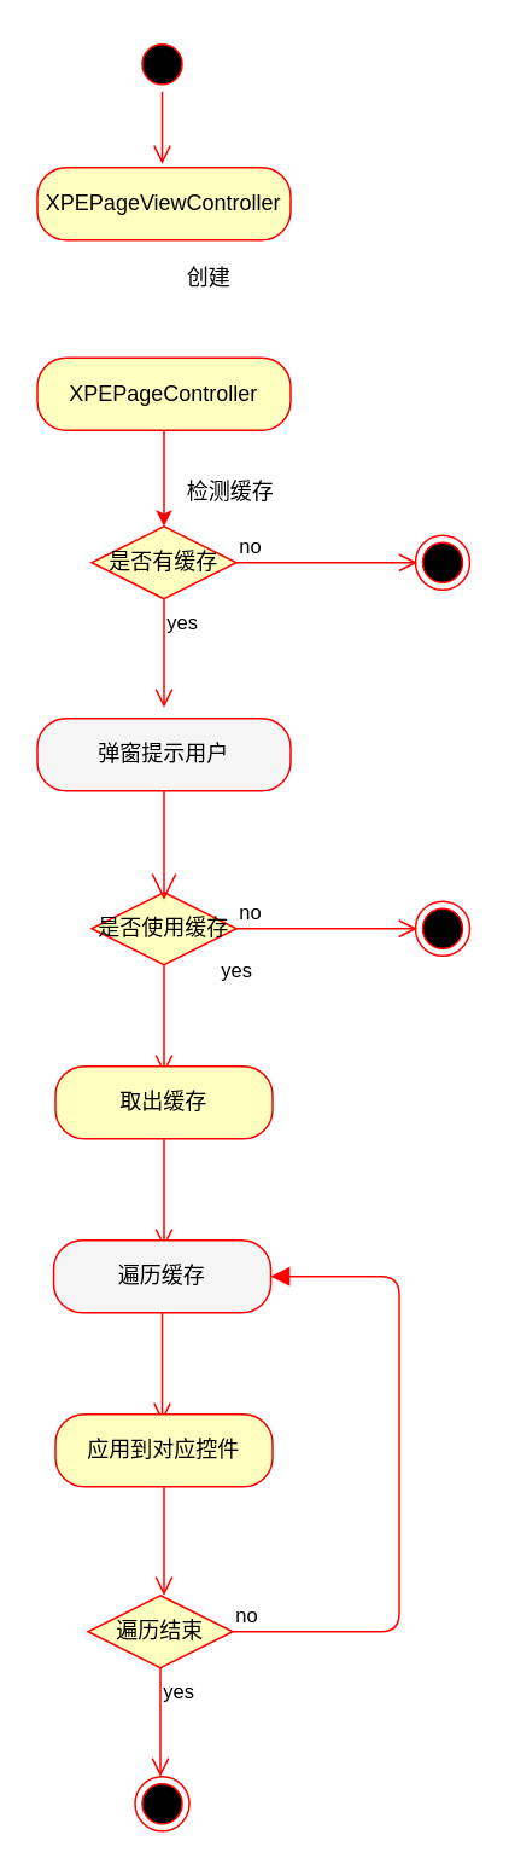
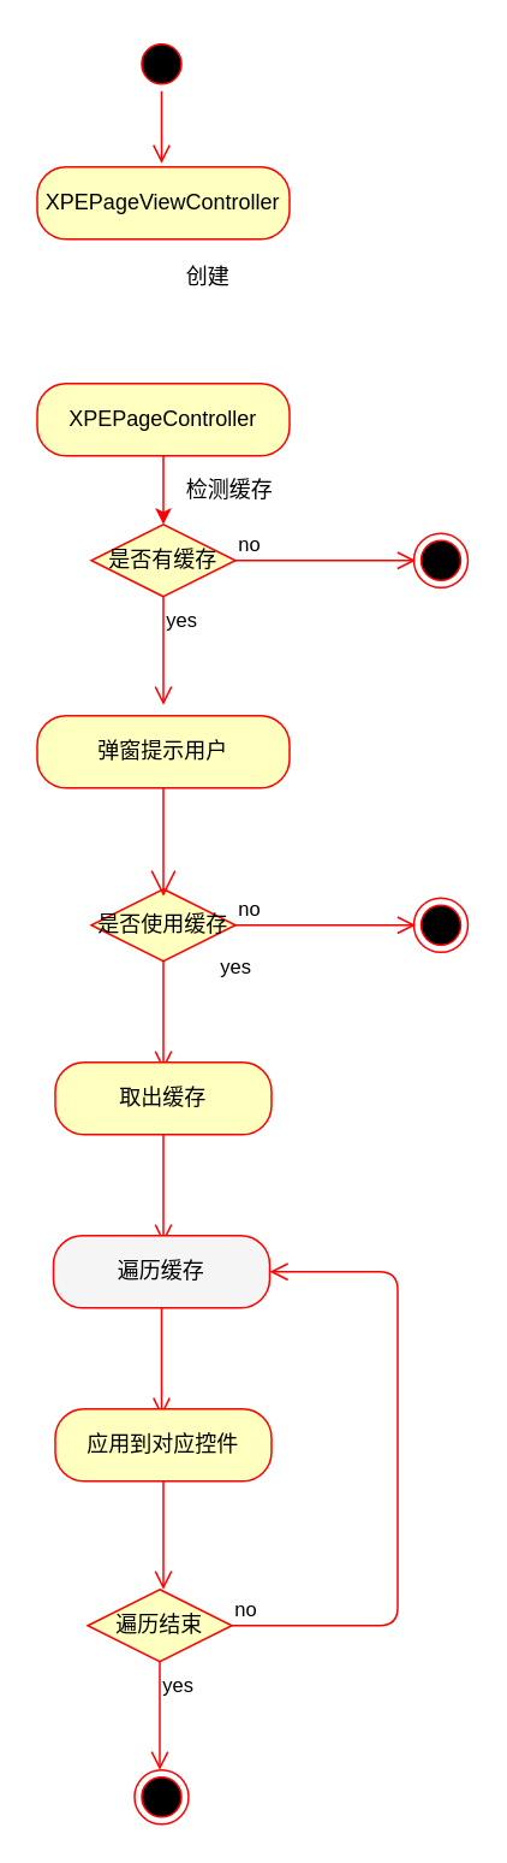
  <mxCell id="0" />
  <mxCell id="1" parent="0" />
  <mxCell id="2" value="" style="ellipse;html=1;shape=startState;fillColor=#000000;strokeColor=#ff0000;direction=west;" vertex="1" parent="1"><mxGeometry x="74" y="20" width="30" height="30" as="geometry" /></mxCell>
  <mxCell id="3" value="" style="edgeStyle=orthogonalEdgeStyle;html=1;verticalAlign=bottom;endArrow=open;endSize=8;strokeColor=#FF0000;" edge="1" source="2" parent="1"><mxGeometry relative="1" as="geometry"><mxPoint x="89" y="90" as="targetPoint" /></mxGeometry></mxCell>
  <mxCell id="4" value="XPEPageViewController" style="rounded=1;whiteSpace=wrap;html=1;arcSize=40;fontColor=#000000;fillColor=#ffffc0;strokeColor=#ff0000;" vertex="1" parent="1"><mxGeometry x="20" y="92" width="140" height="40" as="geometry" /></mxCell>
  <mxCell id="5" value="" style="edgeStyle=orthogonalEdgeStyle;rounded=0;orthogonalLoop=1;jettySize=auto;html=1;strokeColor=#FF0000;" edge="1" parent="1" source="6"><mxGeometry relative="1" as="geometry"><mxPoint x="90" y="290" as="targetPoint" /></mxGeometry></mxCell>
- <mxCell id="6" value="XPEPageController" style="rounded=1;whiteSpace=wrap;html=1;arcSize=40;fontColor=#000000;fillColor=#ffffc0;strokeColor=#ff0000;" vertex="1" parent="1"><mxGeometry x="20" y="197" width="140" height="40" as="geometry" /></mxCell>
- <mxCell id="7" value="弹窗提示用户" style="rounded=1;whiteSpace=wrap;html=1;arcSize=40;fontColor=#000000;fillColor=#f5f5f5;strokeColor=#ff0000;" vertex="1" parent="1"><mxGeometry x="20" y="396" width="140" height="40" as="geometry" /></mxCell>
+ <mxCell id="6" value="XPEPageController" style="rounded=1;whiteSpace=wrap;html=1;arcSize=40;fontColor=#000000;fillColor=#ffffc0;strokeColor=#ff0000;" vertex="1" parent="1"><mxGeometry x="20" y="212" width="140" height="40" as="geometry" /></mxCell>
+ <mxCell id="7" value="弹窗提示用户" style="rounded=1;whiteSpace=wrap;html=1;arcSize=40;fontColor=#000000;fillColor=#ffffc0;strokeColor=#ff0000;" vertex="1" parent="1"><mxGeometry x="20" y="396" width="140" height="40" as="geometry" /></mxCell>
  <mxCell id="8" value="创建" style="text;html=1;resizable=0;points=[];autosize=1;align=left;verticalAlign=top;spacingTop=-4;" vertex="1" parent="1"><mxGeometry x="101" y="143" width="40" height="20" as="geometry" /></mxCell>
  <mxCell id="9" value="是否有缓存" style="rhombus;whiteSpace=wrap;html=1;fillColor=#ffffc0;strokeColor=#ff0000;direction=west;" vertex="1" parent="1"><mxGeometry x="50" y="290" width="80" height="40" as="geometry" /></mxCell>
  <mxCell id="10" value="no" style="edgeStyle=orthogonalEdgeStyle;html=1;align=left;verticalAlign=bottom;endArrow=open;endSize=8;strokeColor=#ff0000;" edge="1" source="9" parent="1"><mxGeometry x="-1" relative="1" as="geometry"><mxPoint x="230" y="310" as="targetPoint" /></mxGeometry></mxCell>
  <mxCell id="11" value="yes" style="edgeStyle=orthogonalEdgeStyle;html=1;align=left;verticalAlign=top;endArrow=open;endSize=8;strokeColor=#ff0000;" edge="1" source="9" parent="1"><mxGeometry x="-1" relative="1" as="geometry"><mxPoint x="90" y="390" as="targetPoint" /></mxGeometry></mxCell>
  <mxCell id="12" value="" style="ellipse;html=1;shape=endState;fillColor=#000000;strokeColor=#ff0000;" vertex="1" parent="1"><mxGeometry x="229" y="295" width="30" height="30" as="geometry" /></mxCell>
  <mxCell id="13" value="是否使用缓存" style="rhombus;whiteSpace=wrap;html=1;fillColor=#ffffc0;strokeColor=#ff0000;" vertex="1" parent="1"><mxGeometry x="50" y="492" width="80" height="40" as="geometry" /></mxCell>
  <mxCell id="14" value="no" style="edgeStyle=orthogonalEdgeStyle;html=1;align=left;verticalAlign=bottom;endArrow=open;endSize=8;strokeColor=#ff0000;" edge="1" source="13" parent="1"><mxGeometry x="-1" relative="1" as="geometry"><mxPoint x="230" y="512" as="targetPoint" /></mxGeometry></mxCell>
  <mxCell id="15" value="yes" style="edgeStyle=orthogonalEdgeStyle;html=1;align=left;verticalAlign=top;endArrow=open;endSize=8;strokeColor=#ff0000;" edge="1" source="13" parent="1"><mxGeometry x="-1" y="32" relative="1" as="geometry"><mxPoint x="90" y="592" as="targetPoint" /><mxPoint x="-2" y="-10" as="offset" /></mxGeometry></mxCell>
  <mxCell id="16" value="" style="endArrow=open;endFill=1;endSize=12;html=1;strokeColor=#FF0000;" edge="1" parent="1"><mxGeometry width="160" relative="1" as="geometry"><mxPoint x="90" y="436" as="sourcePoint" /><mxPoint x="90" y="496" as="targetPoint" /></mxGeometry></mxCell>
  <mxCell id="17" value="" style="ellipse;html=1;shape=endState;fillColor=#000000;strokeColor=#ff0000;" vertex="1" parent="1"><mxGeometry x="229" y="497" width="30" height="30" as="geometry" /></mxCell>
  <mxCell id="18" value="检测缓存" style="text;html=1;resizable=0;points=[];autosize=1;align=left;verticalAlign=top;spacingTop=-4;" vertex="1" parent="1"><mxGeometry x="101" y="261" width="60" height="20" as="geometry" /></mxCell>
  <mxCell id="19" value="取出缓存" style="rounded=1;whiteSpace=wrap;html=1;arcSize=40;fontColor=#000000;fillColor=#ffffc0;strokeColor=#ff0000;" vertex="1" parent="1"><mxGeometry x="30" y="588" width="120" height="40" as="geometry" /></mxCell>
  <mxCell id="20" value="" style="edgeStyle=orthogonalEdgeStyle;html=1;verticalAlign=bottom;endArrow=open;endSize=8;strokeColor=#ff0000;" edge="1" source="19" parent="1"><mxGeometry relative="1" as="geometry"><mxPoint x="90" y="688" as="targetPoint" /></mxGeometry></mxCell>
  <mxCell id="21" value="遍历缓存" style="rounded=1;whiteSpace=wrap;html=1;arcSize=40;fontColor=#000000;fillColor=#f5f5f5;strokeColor=#ff0000;" vertex="1" parent="1"><mxGeometry x="29" y="684" width="120" height="40" as="geometry" /></mxCell>
  <mxCell id="22" value="" style="edgeStyle=orthogonalEdgeStyle;html=1;verticalAlign=bottom;endArrow=open;endSize=8;strokeColor=#ff0000;" edge="1" source="21" parent="1"><mxGeometry relative="1" as="geometry"><mxPoint x="89" y="784" as="targetPoint" /></mxGeometry></mxCell>
  <mxCell id="23" value="应用到对应控件" style="rounded=1;whiteSpace=wrap;html=1;arcSize=40;fontColor=#000000;fillColor=#ffffc0;strokeColor=#ff0000;" vertex="1" parent="1"><mxGeometry x="30" y="780" width="120" height="40" as="geometry" /></mxCell>
  <mxCell id="24" value="" style="edgeStyle=orthogonalEdgeStyle;html=1;verticalAlign=bottom;endArrow=open;endSize=8;strokeColor=#ff0000;" edge="1" source="23" parent="1"><mxGeometry relative="1" as="geometry"><mxPoint x="90" y="880" as="targetPoint" /></mxGeometry></mxCell>
  <mxCell id="25" value="遍历结束" style="rhombus;whiteSpace=wrap;html=1;fillColor=#ffffc0;strokeColor=#ff0000;" vertex="1" parent="1"><mxGeometry x="48" y="880" width="80" height="40" as="geometry" /></mxCell>
- <mxCell id="26" value="no" style="edgeStyle=orthogonalEdgeStyle;html=1;align=left;verticalAlign=bottom;endArrow=block;endSize=8;strokeColor=#ff0000;entryX=1;entryY=0.5;entryDx=0;entryDy=0;" edge="1" source="25" parent="1" target="21"><mxGeometry x="-1" relative="1" as="geometry"><mxPoint x="220" y="700" as="targetPoint" /><Array as="points"><mxPoint x="220" y="900" /><mxPoint x="220" y="704" /></Array></mxGeometry></mxCell>
+ <mxCell id="26" value="no" style="edgeStyle=orthogonalEdgeStyle;html=1;align=left;verticalAlign=bottom;endArrow=open;endSize=8;strokeColor=#ff0000;entryX=1;entryY=0.5;entryDx=0;entryDy=0;" edge="1" source="25" parent="1" target="21"><mxGeometry x="-1" relative="1" as="geometry"><mxPoint x="220" y="700" as="targetPoint" /><Array as="points"><mxPoint x="220" y="900" /><mxPoint x="220" y="704" /></Array></mxGeometry></mxCell>
  <mxCell id="27" value="yes" style="edgeStyle=orthogonalEdgeStyle;html=1;align=left;verticalAlign=top;endArrow=open;endSize=8;strokeColor=#ff0000;" edge="1" source="25" parent="1"><mxGeometry x="-1" relative="1" as="geometry"><mxPoint x="88" y="980" as="targetPoint" /></mxGeometry></mxCell>
  <mxCell id="28" value="" style="ellipse;html=1;shape=endState;fillColor=#000000;strokeColor=#ff0000;" vertex="1" parent="1"><mxGeometry x="74" y="980" width="30" height="30" as="geometry" /></mxCell>
